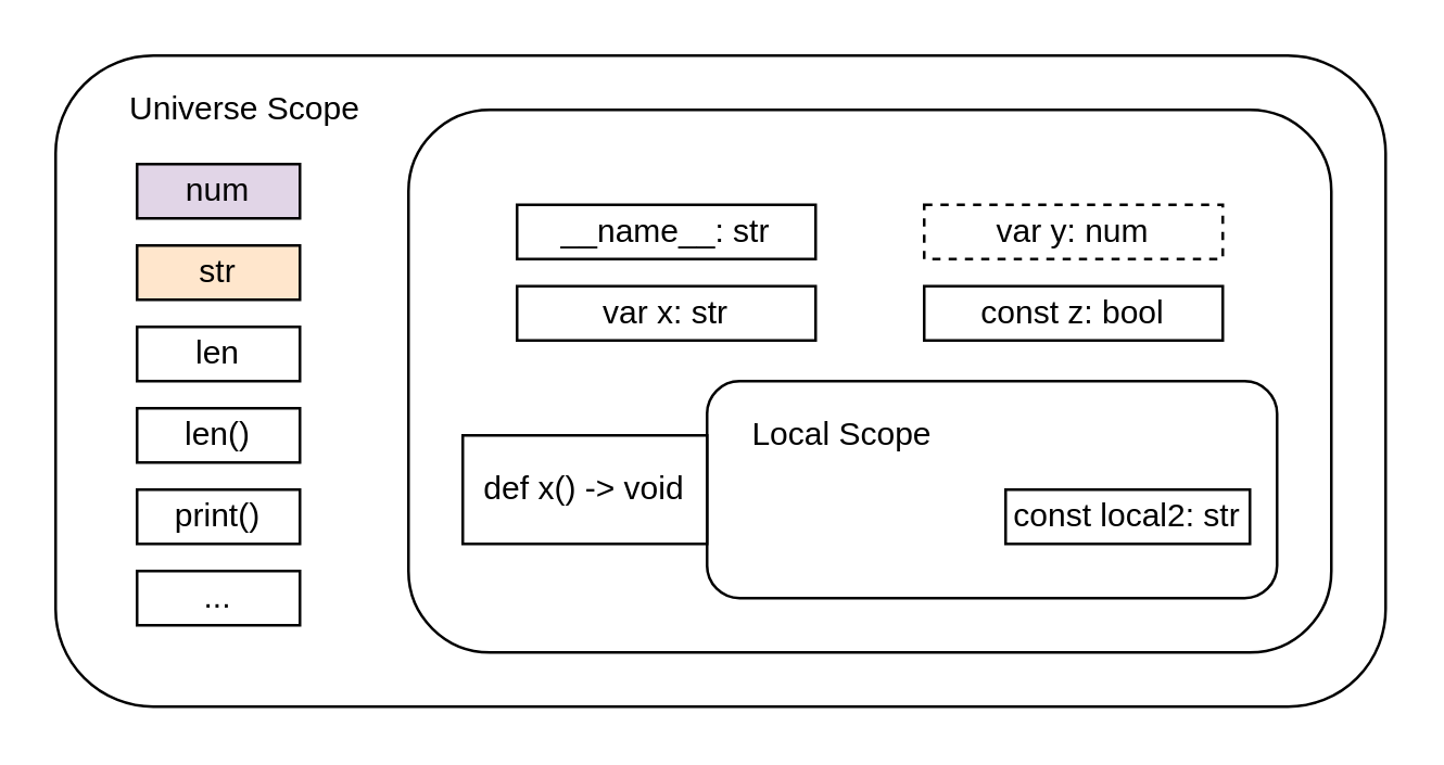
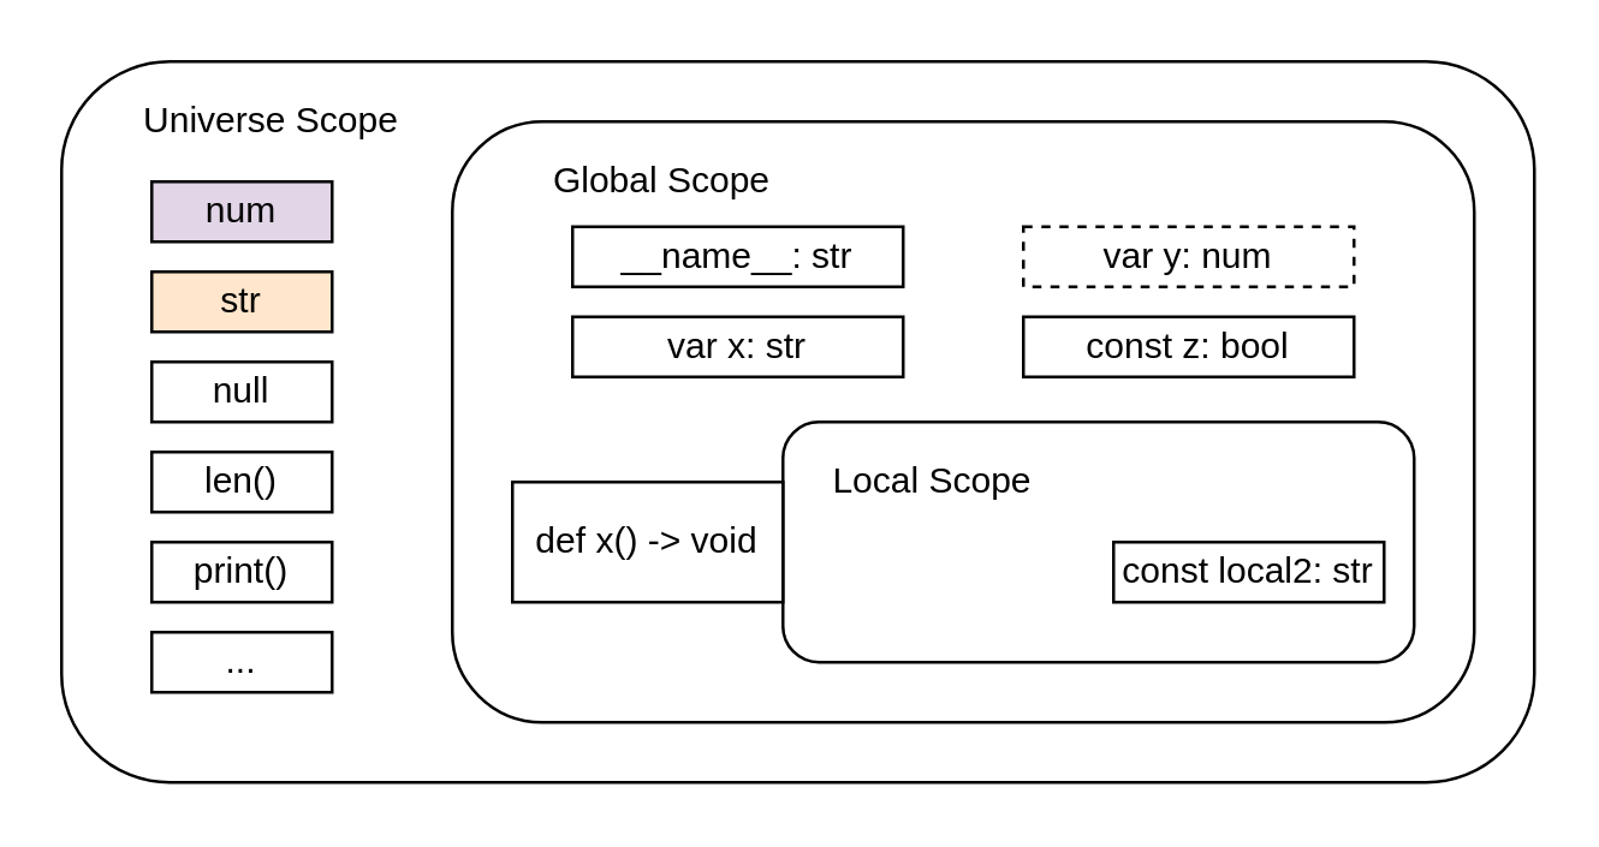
  <mxCell id="0" />
  <mxCell id="1" parent="0" />
  <mxCell id="2" value="" style="rounded=1;whiteSpace=wrap;html=1;imageHeight=24;" vertex="1" parent="1"><mxGeometry x="20" y="20" width="490" height="240" as="geometry" /></mxCell>
  <mxCell id="3" value="" style="rounded=1;whiteSpace=wrap;html=1;" vertex="1" parent="1"><mxGeometry x="150" y="40" width="340" height="200" as="geometry" /></mxCell>
  <mxCell id="4" value="" style="rounded=1;whiteSpace=wrap;html=1;" vertex="1" parent="1"><mxGeometry x="260" y="140" width="210" height="80" as="geometry" /></mxCell>
  <mxCell id="5" value="Universe Scope" style="text;html=1;align=center;verticalAlign=middle;whiteSpace=wrap;rounded=0;" vertex="1" parent="1"><mxGeometry x="40" y="30" width="100" height="20" as="geometry" /></mxCell>
+ <mxCell id="6" value="Global Scope" style="text;html=1;align=center;verticalAlign=middle;whiteSpace=wrap;rounded=0;" vertex="1" parent="1"><mxGeometry x="170" y="50" width="100" height="20" as="geometry" /></mxCell>
  <mxCell id="7" value="Local Scope" style="text;html=1;align=center;verticalAlign=middle;whiteSpace=wrap;rounded=0;" vertex="1" parent="1"><mxGeometry x="260" y="150" width="100" height="20" as="geometry" /></mxCell>
  <mxCell id="8" value="num" style="rounded=0;whiteSpace=wrap;html=1;fillColor=#e1d5e7;" vertex="1" parent="1"><mxGeometry x="50" y="60" width="60" height="20" as="geometry" /></mxCell>
  <mxCell id="9" value="str" style="rounded=0;whiteSpace=wrap;html=1;fillColor=#ffe6cc;" vertex="1" parent="1"><mxGeometry x="50" y="90" width="60" height="20" as="geometry" /></mxCell>
  <mxCell id="10" value="__name__: str" style="rounded=0;whiteSpace=wrap;html=1;" vertex="1" parent="1"><mxGeometry x="190" y="75" width="110" height="20" as="geometry" /></mxCell>
  <mxCell id="11" value="var x: str" style="rounded=0;whiteSpace=wrap;html=1;" vertex="1" parent="1"><mxGeometry x="190" y="105" width="110" height="20" as="geometry" /></mxCell>
  <mxCell id="12" value="def x() -&amp;gt; void" style="rounded=0;whiteSpace=wrap;html=1;" vertex="1" parent="1"><mxGeometry x="170" y="160" width="90" height="40" as="geometry" /></mxCell>
- <mxCell id="13" value="len" style="rounded=0;whiteSpace=wrap;html=1;" vertex="1" parent="1"><mxGeometry x="50" y="120" width="60" height="20" as="geometry" /></mxCell>
+ <mxCell id="13" value="null" style="rounded=0;whiteSpace=wrap;html=1;" vertex="1" parent="1"><mxGeometry x="50" y="120" width="60" height="20" as="geometry" /></mxCell>
  <mxCell id="14" value="len()" style="rounded=0;whiteSpace=wrap;html=1;" vertex="1" parent="1"><mxGeometry x="50" y="150" width="60" height="20" as="geometry" /></mxCell>
  <mxCell id="15" value="print()" style="rounded=0;whiteSpace=wrap;html=1;" vertex="1" parent="1"><mxGeometry x="50" y="180" width="60" height="20" as="geometry" /></mxCell>
  <mxCell id="16" value="..." style="rounded=0;whiteSpace=wrap;html=1;" vertex="1" parent="1"><mxGeometry x="50" y="210" width="60" height="20" as="geometry" /></mxCell>
  <mxCell id="17" value="&lt;div&gt;var y: num&lt;/div&gt;" style="rounded=0;whiteSpace=wrap;html=1;dashed=1;" vertex="1" parent="1"><mxGeometry x="340" y="75" width="110" height="20" as="geometry" /></mxCell>
  <mxCell id="18" value="const z: bool" style="rounded=0;whiteSpace=wrap;html=1;" vertex="1" parent="1"><mxGeometry x="340" y="105" width="110" height="20" as="geometry" /></mxCell>
  <mxCell id="19" value="&lt;div&gt;const local2: str&lt;/div&gt;" style="rounded=0;whiteSpace=wrap;html=1;" vertex="1" parent="1"><mxGeometry x="370" y="180" width="90" height="20" as="geometry" /></mxCell>
